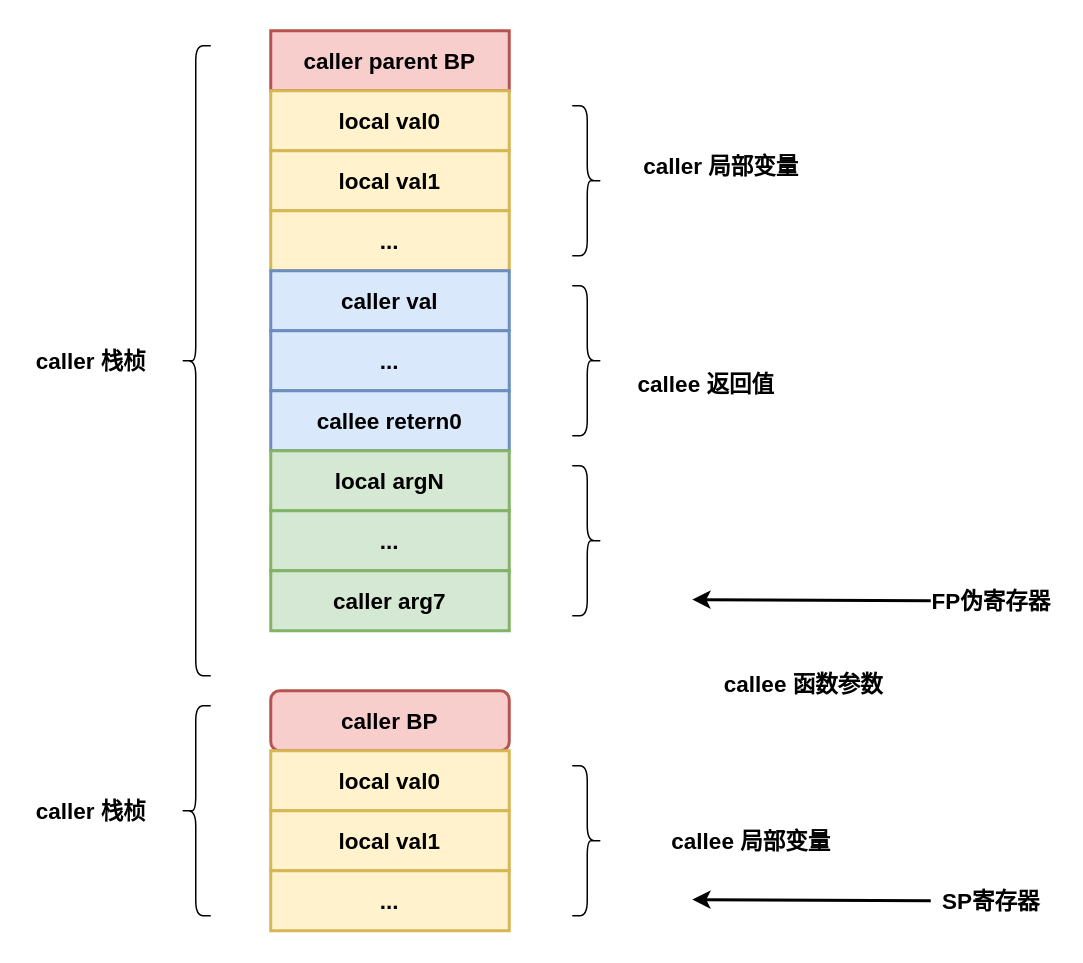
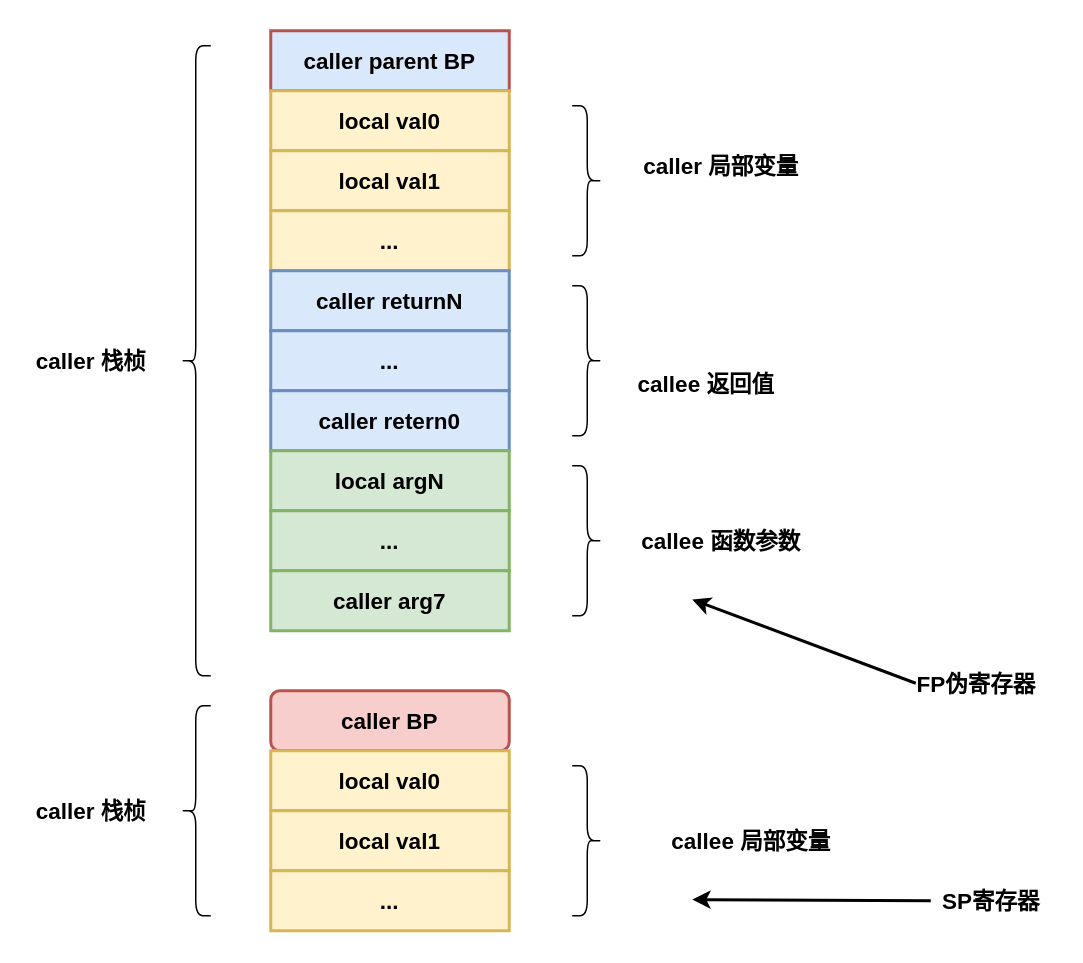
  <mxCell id="0" />
  <mxCell id="1" parent="0" />
- <mxCell id="2" value="caller parent BP" style="rounded=0;whiteSpace=wrap;html=1;strokeWidth=2;fillWeight=4;hachureGap=8;hachureAngle=45;fillColor=#f8cecc;strokeColor=#b85450;fontSize=15;fontStyle=1" vertex="1" parent="1"><mxGeometry x="180" y="20" width="159" height="40" as="geometry" /></mxCell>
+ <mxCell id="2" value="caller parent BP" style="rounded=0;whiteSpace=wrap;html=1;strokeWidth=2;fillWeight=4;hachureGap=8;hachureAngle=45;fillColor=#dae8fc;strokeColor=#b85450;fontSize=15;fontStyle=1;" vertex="1" parent="1"><mxGeometry x="180" y="20" width="159" height="40" as="geometry" /></mxCell>
  <mxCell id="3" value="local val0" style="rounded=0;whiteSpace=wrap;html=1;strokeWidth=2;fillWeight=4;hachureGap=8;hachureAngle=45;fillColor=#fff2cc;strokeColor=#d6b656;fontSize=15;fontStyle=1" vertex="1" parent="1"><mxGeometry x="180" y="60" width="159" height="40" as="geometry" /></mxCell>
  <mxCell id="4" value="local val1" style="rounded=0;whiteSpace=wrap;html=1;strokeWidth=2;fillWeight=4;hachureGap=8;hachureAngle=45;fillColor=#fff2cc;strokeColor=#d6b656;fontSize=15;fontStyle=1" vertex="1" parent="1"><mxGeometry x="180" y="100" width="159" height="40" as="geometry" /></mxCell>
  <mxCell id="5" value="..." style="rounded=0;whiteSpace=wrap;html=1;strokeWidth=2;fillWeight=4;hachureGap=8;hachureAngle=45;fillColor=#fff2cc;strokeColor=#d6b656;fontSize=15;fontStyle=1" vertex="1" parent="1"><mxGeometry x="180" y="140" width="159" height="40" as="geometry" /></mxCell>
- <mxCell id="6" value="caller val" style="rounded=0;whiteSpace=wrap;html=1;strokeWidth=2;fillWeight=4;hachureGap=8;hachureAngle=45;fillColor=#dae8fc;strokeColor=#6c8ebf;fontSize=15;fontStyle=1" vertex="1" parent="1"><mxGeometry x="180" y="180" width="159" height="40" as="geometry" /></mxCell>
+ <mxCell id="6" value="caller returnN" style="rounded=0;whiteSpace=wrap;html=1;strokeWidth=2;fillWeight=4;hachureGap=8;hachureAngle=45;fillColor=#dae8fc;strokeColor=#6c8ebf;fontSize=15;fontStyle=1" vertex="1" parent="1"><mxGeometry x="180" y="180" width="159" height="40" as="geometry" /></mxCell>
  <mxCell id="7" value="..." style="rounded=0;whiteSpace=wrap;html=1;strokeWidth=2;fillWeight=4;hachureGap=8;hachureAngle=45;fillColor=#dae8fc;strokeColor=#6c8ebf;fontSize=15;fontStyle=1" vertex="1" parent="1"><mxGeometry x="180" y="220" width="159" height="40" as="geometry" /></mxCell>
- <mxCell id="8" value="callee retern0" style="rounded=0;whiteSpace=wrap;html=1;strokeWidth=2;fillWeight=4;hachureGap=8;hachureAngle=45;fillColor=#dae8fc;strokeColor=#6c8ebf;fontSize=15;fontStyle=1" vertex="1" parent="1"><mxGeometry x="180" y="260" width="159" height="40" as="geometry" /></mxCell>
+ <mxCell id="8" value="caller retern0" style="rounded=0;whiteSpace=wrap;html=1;strokeWidth=2;fillWeight=4;hachureGap=8;hachureAngle=45;fillColor=#dae8fc;strokeColor=#6c8ebf;fontSize=15;fontStyle=1" vertex="1" parent="1"><mxGeometry x="180" y="260" width="159" height="40" as="geometry" /></mxCell>
  <mxCell id="9" value="local argN" style="rounded=0;whiteSpace=wrap;html=1;strokeWidth=2;fillWeight=4;hachureGap=8;hachureAngle=45;fillColor=#d5e8d4;strokeColor=#82b366;fontSize=15;fontStyle=1" vertex="1" parent="1"><mxGeometry x="180" y="300" width="159" height="40" as="geometry" /></mxCell>
  <mxCell id="10" value="..." style="rounded=0;whiteSpace=wrap;html=1;strokeWidth=2;fillWeight=4;hachureGap=8;hachureAngle=45;fillColor=#d5e8d4;strokeColor=#82b366;fontSize=15;fontStyle=1" vertex="1" parent="1"><mxGeometry x="180" y="340" width="159" height="40" as="geometry" /></mxCell>
  <mxCell id="11" value="caller arg7" style="rounded=0;whiteSpace=wrap;html=1;strokeWidth=2;fillWeight=4;hachureGap=8;hachureAngle=45;fillColor=#d5e8d4;strokeColor=#82b366;fontSize=15;fontStyle=1" vertex="1" parent="1"><mxGeometry x="180" y="380" width="159" height="40" as="geometry" /></mxCell>
  <mxCell id="12" value="caller BP" style="whiteSpace=wrap;html=1;strokeWidth=2;fillWeight=4;hachureGap=8;hachureAngle=45;fillColor=#f8cecc;strokeColor=#b85450;fontSize=15;fontStyle=1;rounded=1;" vertex="1" parent="1"><mxGeometry x="180" y="460" width="159" height="40" as="geometry" /></mxCell>
  <mxCell id="13" value="local val0" style="rounded=0;whiteSpace=wrap;html=1;strokeWidth=2;fillWeight=4;hachureGap=8;hachureAngle=45;fillColor=#fff2cc;strokeColor=#d6b656;fontSize=15;fontStyle=1" vertex="1" parent="1"><mxGeometry x="180" y="500" width="159" height="40" as="geometry" /></mxCell>
  <mxCell id="14" value="local val1" style="rounded=0;whiteSpace=wrap;html=1;strokeWidth=2;fillWeight=4;hachureGap=8;hachureAngle=45;fillColor=#fff2cc;strokeColor=#d6b656;fontSize=15;fontStyle=1" vertex="1" parent="1"><mxGeometry x="180" y="540" width="159" height="40" as="geometry" /></mxCell>
  <mxCell id="15" value="..." style="rounded=0;whiteSpace=wrap;html=1;strokeWidth=2;fillWeight=4;hachureGap=8;hachureAngle=45;fillColor=#fff2cc;strokeColor=#d6b656;fontSize=15;fontStyle=1" vertex="1" parent="1"><mxGeometry x="180" y="580" width="159" height="40" as="geometry" /></mxCell>
  <mxCell id="16" value="" style="shape=curlyBracket;whiteSpace=wrap;html=1;rounded=1;flipH=1;labelPosition=right;verticalLabelPosition=middle;align=left;verticalAlign=middle;rotation=-180;" vertex="1" parent="1"><mxGeometry x="120" y="30" width="20" height="420" as="geometry" /></mxCell>
  <mxCell id="17" value="caller 栈桢" style="text;strokeColor=none;fillColor=none;html=1;fontSize=15;fontStyle=1;verticalAlign=middle;align=center;rounded=0;" vertex="1" parent="1"><mxGeometry x="20" y="220" width="80" height="40" as="geometry" /></mxCell>
  <mxCell id="18" value="" style="shape=curlyBracket;whiteSpace=wrap;html=1;rounded=1;flipH=1;labelPosition=right;verticalLabelPosition=middle;align=left;verticalAlign=middle;rotation=-180;" vertex="1" parent="1"><mxGeometry x="120" y="470" width="20" height="140" as="geometry" /></mxCell>
  <mxCell id="19" value="caller 栈桢" style="text;strokeColor=none;fillColor=none;html=1;fontSize=15;fontStyle=1;verticalAlign=middle;align=center;rounded=0;" vertex="1" parent="1"><mxGeometry x="20" y="520" width="80" height="40" as="geometry" /></mxCell>
- <mxCell id="20" value="FP伪寄存器" style="text;strokeColor=none;fillColor=none;html=1;fontSize=15;fontStyle=1;verticalAlign=middle;align=center;rounded=0;" vertex="1" parent="1"><mxGeometry x="620" y="380" width="80" height="40" as="geometry" /></mxCell>
+ <mxCell id="20" value="FP伪寄存器" style="text;strokeColor=none;fillColor=none;html=1;fontSize=15;fontStyle=1;verticalAlign=middle;align=center;rounded=0;" vertex="1" parent="1"><mxGeometry x="610" y="435" width="80" height="40" as="geometry" /></mxCell>
  <mxCell id="21" value="SP寄存器" style="text;strokeColor=none;fillColor=none;html=1;fontSize=15;fontStyle=1;verticalAlign=middle;align=center;rounded=0;" vertex="1" parent="1"><mxGeometry x="620" y="580" width="80" height="40" as="geometry" /></mxCell>
  <mxCell id="22" value="" style="shape=curlyBracket;whiteSpace=wrap;html=1;rounded=1;flipH=1;labelPosition=right;verticalLabelPosition=middle;align=left;verticalAlign=middle;fontSize=15;" vertex="1" parent="1"><mxGeometry x="381" y="70" width="20" height="100" as="geometry" /></mxCell>
  <mxCell id="23" value="caller 局部变量" style="text;strokeColor=none;fillColor=none;html=1;fontSize=15;fontStyle=1;verticalAlign=middle;align=center;rounded=0;" vertex="1" parent="1"><mxGeometry x="420" y="90" width="120" height="40" as="geometry" /></mxCell>
  <mxCell id="24" value="" style="shape=curlyBracket;whiteSpace=wrap;html=1;rounded=1;flipH=1;labelPosition=right;verticalLabelPosition=middle;align=left;verticalAlign=middle;fontSize=15;" vertex="1" parent="1"><mxGeometry x="381" y="190" width="20" height="100" as="geometry" /></mxCell>
  <mxCell id="25" value="callee 返回值" style="text;strokeColor=none;fillColor=none;html=1;fontSize=15;fontStyle=1;verticalAlign=middle;align=center;rounded=0;" vertex="1" parent="1"><mxGeometry x="410" y="235" width="120" height="40" as="geometry" /></mxCell>
  <mxCell id="26" value="" style="shape=curlyBracket;whiteSpace=wrap;html=1;rounded=1;flipH=1;labelPosition=right;verticalLabelPosition=middle;align=left;verticalAlign=middle;fontSize=15;" vertex="1" parent="1"><mxGeometry x="381" y="310" width="20" height="100" as="geometry" /></mxCell>
- <mxCell id="27" value="callee 函数参数" style="text;strokeColor=none;fillColor=none;html=1;fontSize=15;fontStyle=1;verticalAlign=middle;align=center;rounded=0;" vertex="1" parent="1"><mxGeometry x="475" y="435" width="120" height="40" as="geometry" /></mxCell>
+ <mxCell id="27" value="callee 函数参数" style="text;strokeColor=none;fillColor=none;html=1;fontSize=15;fontStyle=1;verticalAlign=middle;align=center;rounded=0;" vertex="1" parent="1"><mxGeometry x="420" y="340" width="120" height="40" as="geometry" /></mxCell>
  <mxCell id="28" value="" style="endArrow=classic;html=1;rounded=0;fontSize=15;strokeWidth=2;exitX=0;exitY=0.5;exitDx=0;exitDy=0;" edge="1" parent="1" source="20"><mxGeometry width="50" height="50" relative="1" as="geometry"><mxPoint x="571" y="399.23" as="sourcePoint" /><mxPoint x="461" y="399.23" as="targetPoint" /></mxGeometry></mxCell>
  <mxCell id="29" value="" style="shape=curlyBracket;whiteSpace=wrap;html=1;rounded=1;flipH=1;labelPosition=right;verticalLabelPosition=middle;align=left;verticalAlign=middle;fontSize=15;" vertex="1" parent="1"><mxGeometry x="381" y="510" width="20" height="100" as="geometry" /></mxCell>
  <mxCell id="30" value="callee 局部变量" style="text;strokeColor=none;fillColor=none;html=1;fontSize=15;fontStyle=1;verticalAlign=middle;align=center;rounded=0;" vertex="1" parent="1"><mxGeometry x="440" y="540" width="120" height="40" as="geometry" /></mxCell>
  <mxCell id="31" value="" style="endArrow=classic;html=1;rounded=0;fontSize=15;strokeWidth=2;exitX=0;exitY=0.5;exitDx=0;exitDy=0;" edge="1" parent="1"><mxGeometry width="50" height="50" relative="1" as="geometry"><mxPoint x="620" y="600" as="sourcePoint" /><mxPoint x="461" y="599.23" as="targetPoint" /></mxGeometry></mxCell>
